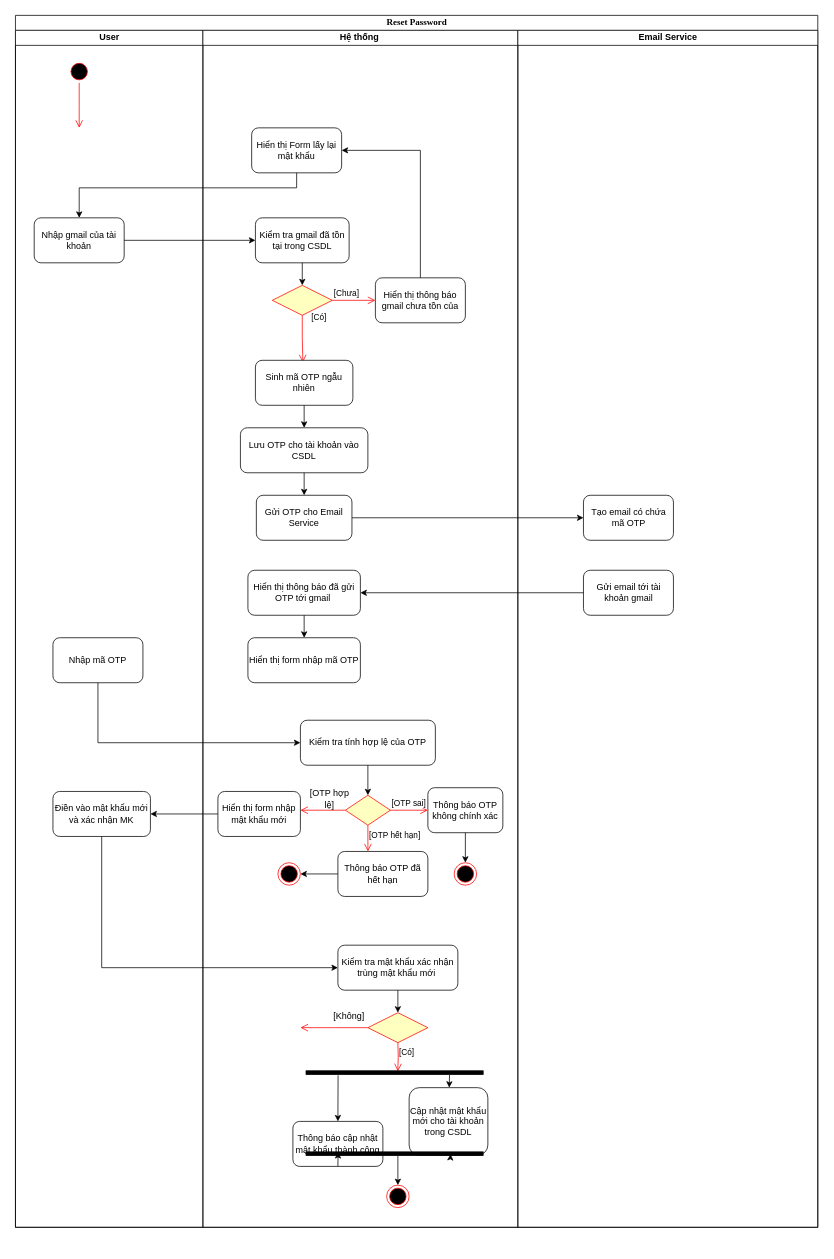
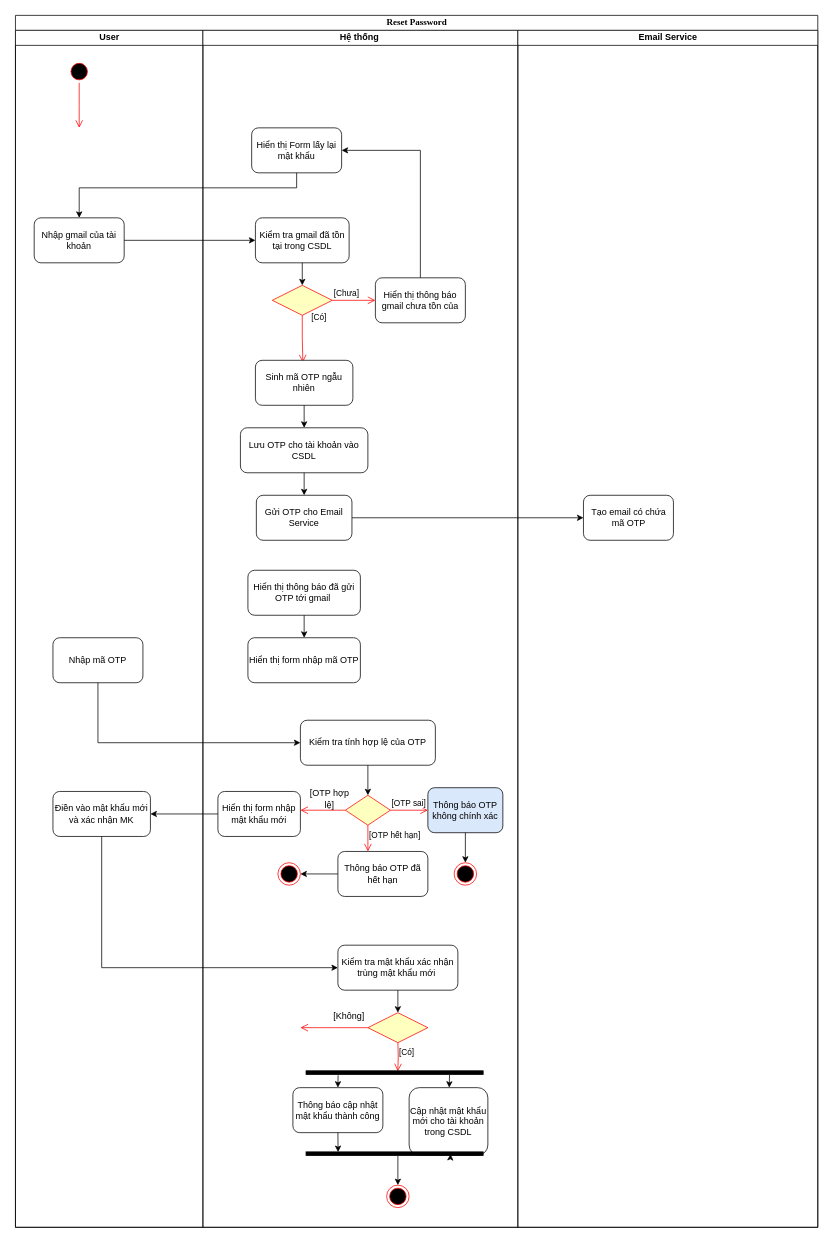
  <mxCell id="0" />
  <mxCell id="1" parent="0" />
  <mxCell id="2" value="Reset Password" style="swimlane;html=1;childLayout=stackLayout;startSize=20;rounded=0;shadow=0;comic=0;labelBackgroundColor=none;strokeWidth=1;fontFamily=Verdana;fontSize=12;align=center;" parent="1" vertex="1"><mxGeometry x="20" y="20" width="1070" height="1616.255" as="geometry" /></mxCell>
  <mxCell id="3" value="User" style="swimlane;html=1;startSize=20;" parent="2" vertex="1"><mxGeometry y="20" width="250" height="1596.255" as="geometry" /></mxCell>
  <mxCell id="4" value="" style="ellipse;html=1;shape=startState;fillColor=#000000;strokeColor=#ff0000;" parent="3" vertex="1"><mxGeometry x="70" y="40" width="30" height="30" as="geometry" /></mxCell>
  <mxCell id="5" value="" style="edgeStyle=orthogonalEdgeStyle;html=1;verticalAlign=bottom;endArrow=open;endSize=8;strokeColor=#ff0000;rounded=0;" parent="3" source="4" edge="1"><mxGeometry relative="1" as="geometry"><mxPoint x="85" y="130" as="targetPoint" /></mxGeometry></mxCell>
  <mxCell id="6" value="Nhập gmail của tài khoản" style="rounded=1;whiteSpace=wrap;html=1;" parent="3" vertex="1"><mxGeometry x="25" y="250" width="120" height="60" as="geometry" /></mxCell>
  <mxCell id="7" value="Nhập mã OTP" style="rounded=1;whiteSpace=wrap;html=1;" parent="3" vertex="1"><mxGeometry x="50" y="810.0" width="120" height="60" as="geometry" /></mxCell>
  <mxCell id="8" value="Điền vào mật khẩu mới và xác nhận MK" style="rounded=1;whiteSpace=wrap;html=1;" parent="3" vertex="1"><mxGeometry x="50" y="1015" width="130" height="60" as="geometry" /></mxCell>
  <mxCell id="9" value="Hệ thống&amp;nbsp;" style="swimlane;html=1;startSize=20;" parent="2" vertex="1"><mxGeometry x="250" y="20" width="420" height="1596.255" as="geometry" /></mxCell>
  <mxCell id="10" value="Hiển thị Form lấy lại mật khẩu" style="rounded=1;whiteSpace=wrap;html=1;" parent="9" vertex="1"><mxGeometry x="65" y="130" width="120" height="60" as="geometry" /></mxCell>
  <mxCell id="11" value="Kiểm tra gmail đã tồn tại trong CSDL" style="rounded=1;whiteSpace=wrap;html=1;" parent="9" vertex="1"><mxGeometry x="70" y="250" width="125" height="60" as="geometry" /></mxCell>
  <mxCell id="12" value="" style="rhombus;whiteSpace=wrap;html=1;fontColor=#000000;fillColor=#ffffc0;strokeColor=#ff0000;" parent="9" vertex="1"><mxGeometry x="92.5" y="340" width="80" height="40" as="geometry" /></mxCell>
  <mxCell id="13" value="" style="endArrow=classic;html=1;rounded=0;exitX=0.5;exitY=1;exitDx=0;exitDy=0;entryX=0.5;entryY=0;entryDx=0;entryDy=0;" parent="9" source="11" target="12" edge="1"><mxGeometry width="50" height="50" relative="1" as="geometry"><mxPoint x="110" y="200" as="sourcePoint" /><mxPoint x="160" y="150" as="targetPoint" /></mxGeometry></mxCell>
  <mxCell id="14" value="Hiển thị thông báo gmail chưa tồn của" style="rounded=1;whiteSpace=wrap;html=1;" parent="9" vertex="1"><mxGeometry x="230" y="330" width="120" height="60" as="geometry" /></mxCell>
  <mxCell id="15" value="" style="endArrow=classic;html=1;rounded=0;exitX=0.5;exitY=0;exitDx=0;exitDy=0;entryX=1;entryY=0.5;entryDx=0;entryDy=0;" parent="9" source="14" target="10" edge="1"><mxGeometry width="50" height="50" relative="1" as="geometry"><mxPoint x="10" y="320" as="sourcePoint" /><mxPoint x="60" y="270" as="targetPoint" /><Array as="points"><mxPoint x="290" y="160" /></Array></mxGeometry></mxCell>
  <mxCell id="16" value="[Có]" style="edgeStyle=orthogonalEdgeStyle;html=1;align=left;verticalAlign=top;endArrow=open;endSize=8;strokeColor=#ff0000;rounded=0;entryX=0.487;entryY=0.045;entryDx=0;entryDy=0;entryPerimeter=0;" parent="9" source="12" target="20" edge="1"><mxGeometry x="-1" y="14" relative="1" as="geometry"><mxPoint x="132.995" y="437.855" as="targetPoint" /><mxPoint x="-4" y="-10" as="offset" /></mxGeometry></mxCell>
  <mxCell id="17" value="[Chưa]" style="edgeStyle=orthogonalEdgeStyle;html=1;align=left;verticalAlign=bottom;endArrow=open;endSize=8;strokeColor=#ff0000;rounded=0;entryX=0;entryY=0.5;entryDx=0;entryDy=0;" parent="9" source="12" target="14" edge="1"><mxGeometry x="-1" relative="1" as="geometry"><mxPoint x="210" y="330" as="targetPoint" /><mxPoint as="offset" /></mxGeometry></mxCell>
  <mxCell id="18" value="Gửi OTP cho Email Service" style="rounded=1;whiteSpace=wrap;html=1;" parent="9" vertex="1"><mxGeometry x="71.25" y="620" width="127.5" height="60" as="geometry" /></mxCell>
  <mxCell id="19" value="Thông báo OTP đã hết hạn" style="rounded=1;whiteSpace=wrap;html=1;" parent="9" vertex="1"><mxGeometry x="180" y="1095" width="120" height="60" as="geometry" /></mxCell>
  <mxCell id="20" value="Sinh mã OTP ngẫu nhiên" style="rounded=1;whiteSpace=wrap;html=1;" parent="9" vertex="1"><mxGeometry x="70" y="440" width="130" height="60" as="geometry" /></mxCell>
  <mxCell id="21" value="Lưu OTP cho tài khoản vào CSDL" style="rounded=1;whiteSpace=wrap;html=1;" parent="9" vertex="1"><mxGeometry x="50" y="530" width="170" height="60" as="geometry" /></mxCell>
  <mxCell id="22" value="" style="endArrow=classic;html=1;rounded=0;exitX=0.5;exitY=1;exitDx=0;exitDy=0;" parent="9" source="20" target="21" edge="1"><mxGeometry width="50" height="50" relative="1" as="geometry"><mxPoint x="320" y="540" as="sourcePoint" /><mxPoint x="583" y="540" as="targetPoint" /></mxGeometry></mxCell>
  <mxCell id="23" value="Hiển thị thông báo đã gửi OTP tới gmail&amp;nbsp;" style="rounded=1;whiteSpace=wrap;html=1;" parent="9" vertex="1"><mxGeometry x="60" y="720" width="150" height="60" as="geometry" /></mxCell>
  <mxCell id="24" value="Hiển thị form nhập mã OTP" style="rounded=1;whiteSpace=wrap;html=1;" parent="9" vertex="1"><mxGeometry x="60" y="810" width="150" height="60" as="geometry" /></mxCell>
  <mxCell id="25" value="Kiểm tra tính hợp lệ của OTP" style="rounded=1;whiteSpace=wrap;html=1;" parent="9" vertex="1"><mxGeometry x="130" y="920" width="180" height="60" as="geometry" /></mxCell>
  <mxCell id="26" style="edgeStyle=orthogonalEdgeStyle;html=1;align=left;verticalAlign=top;endArrow=open;endSize=8;strokeColor=#ff0000;rounded=0;" parent="9" source="27" edge="1"><mxGeometry relative="1" as="geometry"><mxPoint x="130" y="1040" as="targetPoint" /></mxGeometry></mxCell>
  <mxCell id="27" value="" style="rhombus;whiteSpace=wrap;html=1;fontColor=#000000;fillColor=#ffffc0;strokeColor=#ff0000;" parent="9" vertex="1"><mxGeometry x="190" y="1020" width="60" height="40" as="geometry" /></mxCell>
  <mxCell id="28" value="[OTP sai]" style="edgeStyle=orthogonalEdgeStyle;html=1;align=left;verticalAlign=bottom;endArrow=open;endSize=8;strokeColor=#ff0000;rounded=0;" parent="9" source="27" edge="1"><mxGeometry x="-1" relative="1" as="geometry"><mxPoint x="300" y="1040" as="targetPoint" /><mxPoint as="offset" /></mxGeometry></mxCell>
  <mxCell id="29" value="[OTP hết hạn]" style="edgeStyle=orthogonalEdgeStyle;html=1;align=left;verticalAlign=top;endArrow=open;endSize=8;strokeColor=#ff0000;rounded=0;entryX=0.334;entryY=0;entryDx=0;entryDy=0;entryPerimeter=0;" parent="9" source="27" target="19" edge="1"><mxGeometry x="-1" relative="1" as="geometry"><mxPoint x="145" y="1120" as="targetPoint" /></mxGeometry></mxCell>
- <mxCell id="30" value="Thông báo OTP không chính xác" style="rounded=1;whiteSpace=wrap;html=1;" parent="9" vertex="1"><mxGeometry x="300" y="1010" width="100" height="60" as="geometry" /></mxCell>
+ <mxCell id="30" value="Thông báo OTP không chính xác" style="rounded=1;whiteSpace=wrap;html=1;fillColor=#dae8fc;" parent="9" vertex="1"><mxGeometry x="300" y="1010" width="100" height="60" as="geometry" /></mxCell>
  <mxCell id="31" value="" style="endArrow=classic;html=1;rounded=0;exitX=0.5;exitY=1;exitDx=0;exitDy=0;entryX=0.5;entryY=0;entryDx=0;entryDy=0;" parent="9" source="30" edge="1"><mxGeometry width="50" height="50" relative="1" as="geometry"><mxPoint x="-80" y="990" as="sourcePoint" /><mxPoint x="350" y="1110" as="targetPoint" /></mxGeometry></mxCell>
  <mxCell id="32" value="" style="endArrow=classic;html=1;rounded=0;exitX=0;exitY=0.5;exitDx=0;exitDy=0;" parent="9" source="19" edge="1"><mxGeometry width="50" height="50" relative="1" as="geometry"><mxPoint x="-80" y="1090" as="sourcePoint" /><mxPoint x="130" y="1125" as="targetPoint" /></mxGeometry></mxCell>
  <mxCell id="33" value="" style="endArrow=classic;html=1;rounded=0;exitX=0.5;exitY=1;exitDx=0;exitDy=0;entryX=0.5;entryY=0;entryDx=0;entryDy=0;" parent="9" source="25" target="27" edge="1"><mxGeometry width="50" height="50" relative="1" as="geometry"><mxPoint x="-80" y="900" as="sourcePoint" /><mxPoint x="-30" y="850" as="targetPoint" /></mxGeometry></mxCell>
  <mxCell id="34" value="Hiển thị form nhập mật khẩu mới" style="rounded=1;whiteSpace=wrap;html=1;" parent="9" vertex="1"><mxGeometry x="20" y="1015" width="110" height="60" as="geometry" /></mxCell>
  <mxCell id="35" value="[OTP hợp lệ]" style="text;html=1;align=center;verticalAlign=middle;whiteSpace=wrap;rounded=0;" parent="9" vertex="1"><mxGeometry x="138.75" y="1010" width="60" height="30" as="geometry" /></mxCell>
  <mxCell id="36" value="Kiểm tra mật khẩu xác nhận trùng mật khẩu mới&amp;nbsp;" style="rounded=1;whiteSpace=wrap;html=1;" parent="9" vertex="1"><mxGeometry x="180" y="1220" width="160" height="60" as="geometry" /></mxCell>
  <mxCell id="37" value="" style="rhombus;whiteSpace=wrap;html=1;fontColor=#000000;fillColor=#ffffc0;strokeColor=#ff0000;" parent="9" vertex="1"><mxGeometry x="220" y="1310" width="80" height="40" as="geometry" /></mxCell>
  <mxCell id="38" value="" style="edgeStyle=orthogonalEdgeStyle;html=1;align=left;verticalAlign=bottom;endArrow=open;endSize=8;strokeColor=#ff0000;rounded=0;exitX=0;exitY=0.5;exitDx=0;exitDy=0;" parent="9" source="37" edge="1"><mxGeometry x="-1" relative="1" as="geometry"><mxPoint x="130" y="1330" as="targetPoint" /></mxGeometry></mxCell>
  <mxCell id="39" value="[Có]" style="edgeStyle=orthogonalEdgeStyle;html=1;align=left;verticalAlign=top;endArrow=open;endSize=8;strokeColor=#ff0000;rounded=0;entryX=0.868;entryY=0.518;entryDx=0;entryDy=0;entryPerimeter=0;" parent="9" target="42" edge="1"><mxGeometry x="-1" relative="1" as="geometry"><mxPoint x="260" y="1390" as="targetPoint" /><mxPoint x="260" y="1350" as="sourcePoint" /></mxGeometry></mxCell>
  <mxCell id="40" value="" style="endArrow=classic;html=1;rounded=0;exitX=0.5;exitY=1;exitDx=0;exitDy=0;entryX=0.5;entryY=0;entryDx=0;entryDy=0;" parent="9" source="36" target="37" edge="1"><mxGeometry width="50" height="50" relative="1" as="geometry"><mxPoint x="130" y="1250" as="sourcePoint" /><mxPoint x="180" y="1200" as="targetPoint" /></mxGeometry></mxCell>
  <mxCell id="41" value="[Không]" style="text;html=1;align=center;verticalAlign=middle;whiteSpace=wrap;rounded=0;" parent="9" vertex="1"><mxGeometry x="170" y="1300" width="50" height="30" as="geometry" /></mxCell>
  <mxCell id="42" value="" style="html=1;points=[];perimeter=orthogonalPerimeter;fillColor=strokeColor;rotation=-90;" parent="9" vertex="1"><mxGeometry x="253.13" y="1271.87" width="5" height="236.25" as="geometry" /></mxCell>
- <mxCell id="43" value="Thông báo cập nhật mật khẩu thành công" style="rounded=1;whiteSpace=wrap;html=1;" parent="9" vertex="1"><mxGeometry x="120" y="1455" width="120" height="60" as="geometry" /></mxCell>
+ <mxCell id="43" value="Thông báo cập nhật mật khẩu thành công" style="rounded=1;whiteSpace=wrap;html=1;" parent="9" vertex="1"><mxGeometry x="120" y="1410" width="120" height="60" as="geometry" /></mxCell>
  <mxCell id="44" value="Cập nhật mật khẩu mới cho tài khoản trong CSDL" style="rounded=1;whiteSpace=wrap;html=1;" parent="9" vertex="1"><mxGeometry x="275" y="1410" width="105" height="90" as="geometry" /></mxCell>
  <mxCell id="45" value="" style="html=1;points=[];perimeter=orthogonalPerimeter;fillColor=strokeColor;rotation=-90;" parent="9" vertex="1"><mxGeometry x="253.135" y="1379.995" width="5" height="236.25" as="geometry" /></mxCell>
  <mxCell id="46" value="" style="endArrow=classic;html=1;rounded=0;exitX=-0.207;exitY=0.181;exitDx=0;exitDy=0;exitPerimeter=0;entryX=0.5;entryY=0;entryDx=0;entryDy=0;" parent="9" source="42" target="43" edge="1"><mxGeometry width="50" height="50" relative="1" as="geometry"><mxPoint x="200" y="1450" as="sourcePoint" /><mxPoint x="250" y="1400" as="targetPoint" /></mxGeometry></mxCell>
  <mxCell id="47" value="" style="endArrow=classic;html=1;rounded=0;exitX=-0.113;exitY=0.81;exitDx=0;exitDy=0;exitPerimeter=0;" parent="9" source="42" target="44" edge="1"><mxGeometry width="50" height="50" relative="1" as="geometry"><mxPoint x="320" y="1400" as="sourcePoint" /><mxPoint x="320" y="1400" as="targetPoint" /></mxGeometry></mxCell>
  <mxCell id="48" value="" style="endArrow=classic;html=1;rounded=0;exitX=0.5;exitY=1;exitDx=0;exitDy=0;entryX=0.95;entryY=0.181;entryDx=0;entryDy=0;entryPerimeter=0;" parent="9" source="43" target="45" edge="1"><mxGeometry width="50" height="50" relative="1" as="geometry"><mxPoint x="190" y="1470" as="sourcePoint" /><mxPoint x="190" y="1479" as="targetPoint" /></mxGeometry></mxCell>
  <mxCell id="49" value="" style="endArrow=classic;html=1;rounded=0;exitX=0.525;exitY=1.019;exitDx=0;exitDy=0;exitPerimeter=0;entryX=0.415;entryY=0.816;entryDx=0;entryDy=0;entryPerimeter=0;" parent="9" source="44" edge="1" target="45"><mxGeometry width="50" height="50" relative="1" as="geometry"><mxPoint x="330" y="1470" as="sourcePoint" /><mxPoint x="330" y="1475" as="targetPoint" /></mxGeometry></mxCell>
  <mxCell id="50" value="" style="ellipse;html=1;shape=endState;fillColor=#000000;strokeColor=#ff0000;" parent="9" vertex="1"><mxGeometry x="245" y="1540" width="30" height="30" as="geometry" /></mxCell>
  <mxCell id="51" value="" style="endArrow=classic;html=1;rounded=0;entryX=0.5;entryY=0;entryDx=0;entryDy=0;" parent="9" edge="1" target="50"><mxGeometry width="50" height="50" relative="1" as="geometry"><mxPoint x="260" y="1501" as="sourcePoint" /><mxPoint x="261" y="1520" as="targetPoint" /></mxGeometry></mxCell>
  <mxCell id="52" value="" style="ellipse;html=1;shape=endState;fillColor=#000000;strokeColor=#ff0000;" vertex="1" parent="9"><mxGeometry x="335" y="1110" width="30" height="30" as="geometry" /></mxCell>
  <mxCell id="53" value="" style="ellipse;html=1;shape=endState;fillColor=#000000;strokeColor=#ff0000;" vertex="1" parent="9"><mxGeometry x="100" y="1110" width="30" height="30" as="geometry" /></mxCell>
  <mxCell id="54" value="Email Service" style="swimlane;html=1;startSize=20;" parent="2" vertex="1"><mxGeometry x="670" y="20" width="400" height="1596.255" as="geometry" /></mxCell>
  <mxCell id="55" value="Tạo email có chứa mã OTP" style="rounded=1;whiteSpace=wrap;html=1;" parent="54" vertex="1"><mxGeometry x="87.5" y="620" width="120" height="60" as="geometry" /></mxCell>
- <mxCell id="56" value="Gửi email tới tài khoản gmail" style="rounded=1;whiteSpace=wrap;html=1;" parent="54" vertex="1"><mxGeometry x="87.5" y="720" width="120" height="60" as="geometry" /></mxCell>
  <mxCell id="57" value="" style="endArrow=classic;html=1;rounded=0;exitX=0.5;exitY=1;exitDx=0;exitDy=0;entryX=0.5;entryY=0;entryDx=0;entryDy=0;" parent="2" source="10" target="6" edge="1"><mxGeometry width="50" height="50" relative="1" as="geometry"><mxPoint x="360" y="320" as="sourcePoint" /><mxPoint x="410" y="270" as="targetPoint" /><Array as="points"><mxPoint x="375" y="230" /><mxPoint x="85" y="230" /></Array></mxGeometry></mxCell>
  <mxCell id="58" value="" style="endArrow=classic;html=1;rounded=0;exitX=1;exitY=0.5;exitDx=0;exitDy=0;entryX=0;entryY=0.5;entryDx=0;entryDy=0;" parent="2" source="6" target="11" edge="1"><mxGeometry width="50" height="50" relative="1" as="geometry"><mxPoint x="340" y="290" as="sourcePoint" /><mxPoint x="300" y="270" as="targetPoint" /></mxGeometry></mxCell>
  <mxCell id="59" value="" style="endArrow=classic;html=1;rounded=0;exitX=1;exitY=0.5;exitDx=0;exitDy=0;entryX=0;entryY=0.5;entryDx=0;entryDy=0;" parent="2" source="18" target="55" edge="1"><mxGeometry width="50" height="50" relative="1" as="geometry"><mxPoint x="550" y="630" as="sourcePoint" /><mxPoint x="600" y="580" as="targetPoint" /></mxGeometry></mxCell>
- <mxCell id="60" value="" style="endArrow=classic;html=1;rounded=0;exitX=0;exitY=0.5;exitDx=0;exitDy=0;entryX=1;entryY=0.5;entryDx=0;entryDy=0;" parent="2" source="56" target="23" edge="1"><mxGeometry width="50" height="50" relative="1" as="geometry"><mxPoint x="430" y="740" as="sourcePoint" /><mxPoint x="480" y="690" as="targetPoint" /></mxGeometry></mxCell>
  <mxCell id="61" value="" style="endArrow=classic;html=1;rounded=0;exitX=0.5;exitY=1;exitDx=0;exitDy=0;entryX=0;entryY=0.5;entryDx=0;entryDy=0;" parent="2" source="7" target="25" edge="1"><mxGeometry width="50" height="50" relative="1" as="geometry"><mxPoint x="270" y="980" as="sourcePoint" /><mxPoint x="320" y="930" as="targetPoint" /><Array as="points"><mxPoint x="110" y="970" /></Array></mxGeometry></mxCell>
  <mxCell id="62" value="" style="endArrow=classic;html=1;rounded=0;exitX=0;exitY=0.5;exitDx=0;exitDy=0;" parent="2" source="34" target="8" edge="1"><mxGeometry width="50" height="50" relative="1" as="geometry"><mxPoint x="170" y="1110" as="sourcePoint" /><mxPoint x="180" y="1065" as="targetPoint" /></mxGeometry></mxCell>
  <mxCell id="63" value="" style="endArrow=classic;html=1;rounded=0;exitX=0.5;exitY=1;exitDx=0;exitDy=0;entryX=0;entryY=0.5;entryDx=0;entryDy=0;" parent="2" source="8" target="36" edge="1"><mxGeometry width="50" height="50" relative="1" as="geometry"><mxPoint x="170" y="1200" as="sourcePoint" /><mxPoint x="290" y="1270.0" as="targetPoint" /><Array as="points"><mxPoint x="115" y="1270" /></Array></mxGeometry></mxCell>
  <mxCell id="64" value="" style="endArrow=classic;html=1;rounded=0;exitX=0.5;exitY=1;exitDx=0;exitDy=0;" parent="1" source="21" edge="1"><mxGeometry width="50" height="50" relative="1" as="geometry"><mxPoint x="480" y="560" as="sourcePoint" /><mxPoint x="405" y="660" as="targetPoint" /></mxGeometry></mxCell>
  <mxCell id="65" value="" style="endArrow=classic;html=1;rounded=0;exitX=0.5;exitY=1;exitDx=0;exitDy=0;" parent="1" source="23" edge="1"><mxGeometry width="50" height="50" relative="1" as="geometry"><mxPoint x="330" y="890" as="sourcePoint" /><mxPoint x="405" y="850" as="targetPoint" /></mxGeometry></mxCell>
